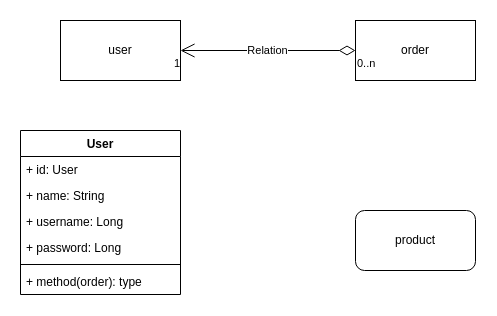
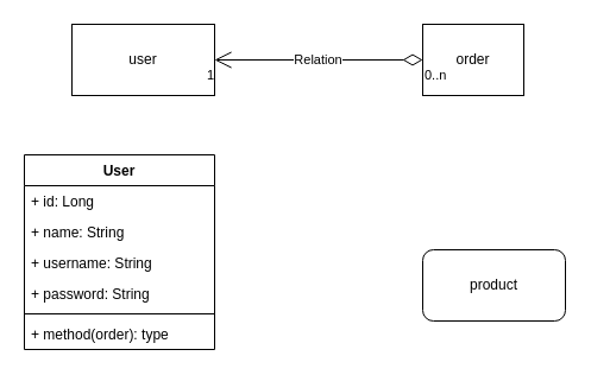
  <mxCell id="0" />
  <mxCell id="1" parent="0" />
  <mxCell id="2" value="user" style="rounded=0;whiteSpace=wrap;html=1;" parent="1" vertex="1"><mxGeometry x="60" y="20" width="120" height="60" as="geometry" /></mxCell>
  <mxCell id="3" value="product" style="whiteSpace=wrap;html=1;rounded=1;" parent="1" vertex="1"><mxGeometry x="355" y="210" width="120" height="60" as="geometry" /></mxCell>
- <mxCell id="4" value="order" style="rounded=0;whiteSpace=wrap;html=1;" parent="1" vertex="1"><mxGeometry x="355" y="20" width="120" height="60" as="geometry" /></mxCell>
+ <mxCell id="4" value="order" style="rounded=0;whiteSpace=wrap;html=1;" parent="1" vertex="1"><mxGeometry x="355" y="20" width="85" height="60" as="geometry" /></mxCell>
  <mxCell id="5" value="Relation" style="endArrow=open;html=1;endSize=12;startArrow=diamondThin;startSize=14;startFill=0;edgeStyle=orthogonalEdgeStyle;entryX=1;entryY=0.5;entryDx=0;entryDy=0;exitX=0;exitY=0.5;exitDx=0;exitDy=0;" parent="1" source="4" target="2" edge="1"><mxGeometry relative="1" as="geometry"><mxPoint x="180" y="240" as="sourcePoint" /><mxPoint x="340" y="240" as="targetPoint" /></mxGeometry></mxCell>
  <mxCell id="6" value="0..n" style="edgeLabel;resizable=0;html=1;align=left;verticalAlign=top;" parent="5" connectable="0" vertex="1"><mxGeometry x="-1" relative="1" as="geometry" /></mxCell>
  <mxCell id="7" value="1" style="edgeLabel;resizable=0;html=1;align=right;verticalAlign=top;" parent="5" connectable="0" vertex="1"><mxGeometry x="1" relative="1" as="geometry" /></mxCell>
  <mxCell id="8" value="User" style="swimlane;fontStyle=1;align=center;verticalAlign=top;childLayout=stackLayout;horizontal=1;startSize=26;horizontalStack=0;resizeParent=1;resizeParentMax=0;resizeLast=0;collapsible=1;marginBottom=0;" vertex="1" parent="1"><mxGeometry x="20" y="130" width="160" height="164" as="geometry" /></mxCell>
- <mxCell id="9" value="+ id: User" style="text;strokeColor=none;fillColor=none;align=left;verticalAlign=top;spacingLeft=4;spacingRight=4;overflow=hidden;rotatable=0;points=[[0,0.5],[1,0.5]];portConstraint=eastwest;" vertex="1" parent="8"><mxGeometry y="26" width="160" height="26" as="geometry" /></mxCell>
+ <mxCell id="9" value="+ id: Long" style="text;strokeColor=none;fillColor=none;align=left;verticalAlign=top;spacingLeft=4;spacingRight=4;overflow=hidden;rotatable=0;points=[[0,0.5],[1,0.5]];portConstraint=eastwest;" vertex="1" parent="8"><mxGeometry y="26" width="160" height="26" as="geometry" /></mxCell>
  <mxCell id="10" value="+ name: String" style="text;strokeColor=none;fillColor=none;align=left;verticalAlign=top;spacingLeft=4;spacingRight=4;overflow=hidden;rotatable=0;points=[[0,0.5],[1,0.5]];portConstraint=eastwest;" vertex="1" parent="8"><mxGeometry y="52" width="160" height="26" as="geometry" /></mxCell>
- <mxCell id="11" value="+ username: Long" style="text;strokeColor=none;fillColor=none;align=left;verticalAlign=top;spacingLeft=4;spacingRight=4;overflow=hidden;rotatable=0;points=[[0,0.5],[1,0.5]];portConstraint=eastwest;" vertex="1" parent="8"><mxGeometry y="78" width="160" height="26" as="geometry" /></mxCell>
- <mxCell id="12" value="+ password: Long" style="text;strokeColor=none;fillColor=none;align=left;verticalAlign=top;spacingLeft=4;spacingRight=4;overflow=hidden;rotatable=0;points=[[0,0.5],[1,0.5]];portConstraint=eastwest;" vertex="1" parent="8"><mxGeometry y="104" width="160" height="26" as="geometry" /></mxCell>
+ <mxCell id="11" value="+ username: String" style="text;strokeColor=none;fillColor=none;align=left;verticalAlign=top;spacingLeft=4;spacingRight=4;overflow=hidden;rotatable=0;points=[[0,0.5],[1,0.5]];portConstraint=eastwest;" vertex="1" parent="8"><mxGeometry y="78" width="160" height="26" as="geometry" /></mxCell>
+ <mxCell id="12" value="+ password: String" style="text;strokeColor=none;fillColor=none;align=left;verticalAlign=top;spacingLeft=4;spacingRight=4;overflow=hidden;rotatable=0;points=[[0,0.5],[1,0.5]];portConstraint=eastwest;" vertex="1" parent="8"><mxGeometry y="104" width="160" height="26" as="geometry" /></mxCell>
  <mxCell id="13" value="" style="line;strokeWidth=1;fillColor=none;align=left;verticalAlign=middle;spacingTop=-1;spacingLeft=3;spacingRight=3;rotatable=0;labelPosition=right;points=[];portConstraint=eastwest;" vertex="1" parent="8"><mxGeometry y="130" width="160" height="8" as="geometry" /></mxCell>
  <mxCell id="14" value="+ method(order): type" style="text;strokeColor=none;fillColor=none;align=left;verticalAlign=top;spacingLeft=4;spacingRight=4;overflow=hidden;rotatable=0;points=[[0,0.5],[1,0.5]];portConstraint=eastwest;" vertex="1" parent="8"><mxGeometry y="138" width="160" height="26" as="geometry" /></mxCell>
